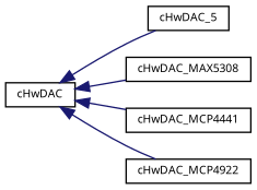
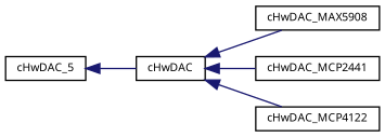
  digraph {
    rankdir=LR
    node [color=black fillcolor=white fontname=Sans fontsize=8 shape=record style=filled]
    edge [color=midnightblue dir=back fontname=Sans fontsize=8 labelfontname=Sans labelfontsize=8 style=solid]
    n1 [height=0.2 label=cHwDAC width=0.4]
    n2 [height=0.2 label=cHwDAC_5 width=0.4]
-   n3 [height=0.2 label=cHwDAC_MAX5308 width=0.4]
-   n4 [height=0.2 label=cHwDAC_MCP4441 width=0.4]
-   n5 [height=0.2 label=cHwDAC_MCP4922 width=0.4]
-   n1 -> n2
+   n3 [height=0.2 label=cHwDAC_MAX5908 width=0.4]
+   n4 [height=0.2 label=cHwDAC_MCP2441 width=0.4]
+   n5 [height=0.2 label=cHwDAC_MCP4122 width=0.4]
+   n2 -> n1
    n1 -> n3
    n1 -> n4
    n1 -> n5
  }
